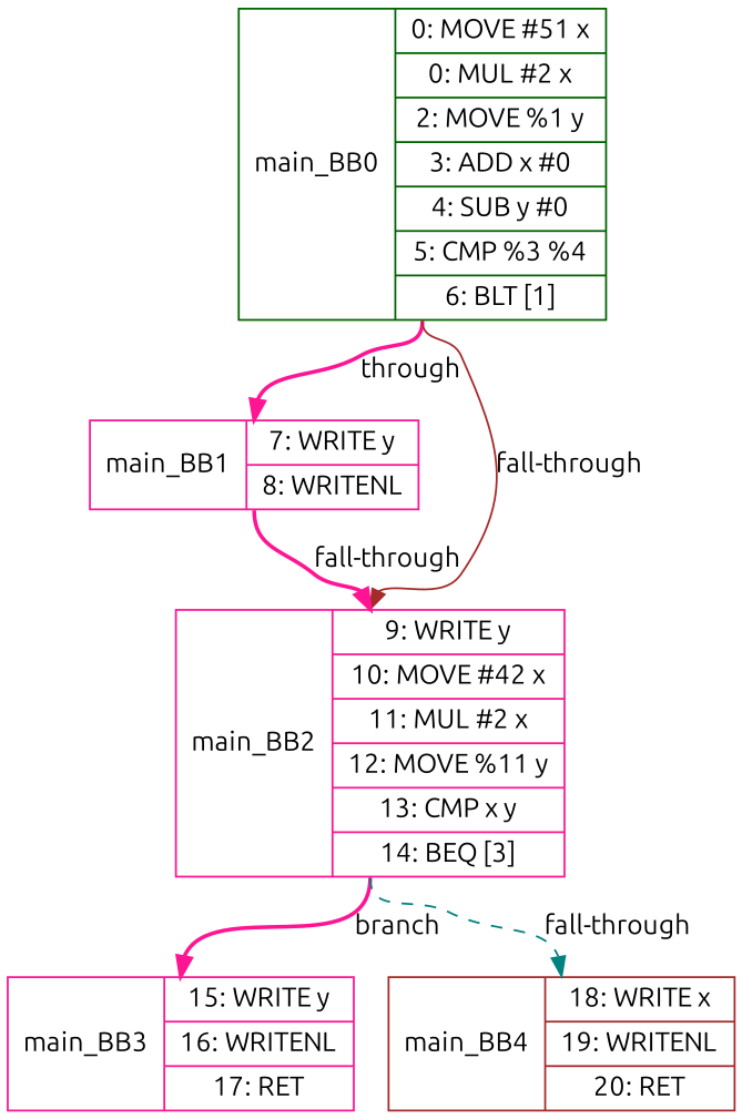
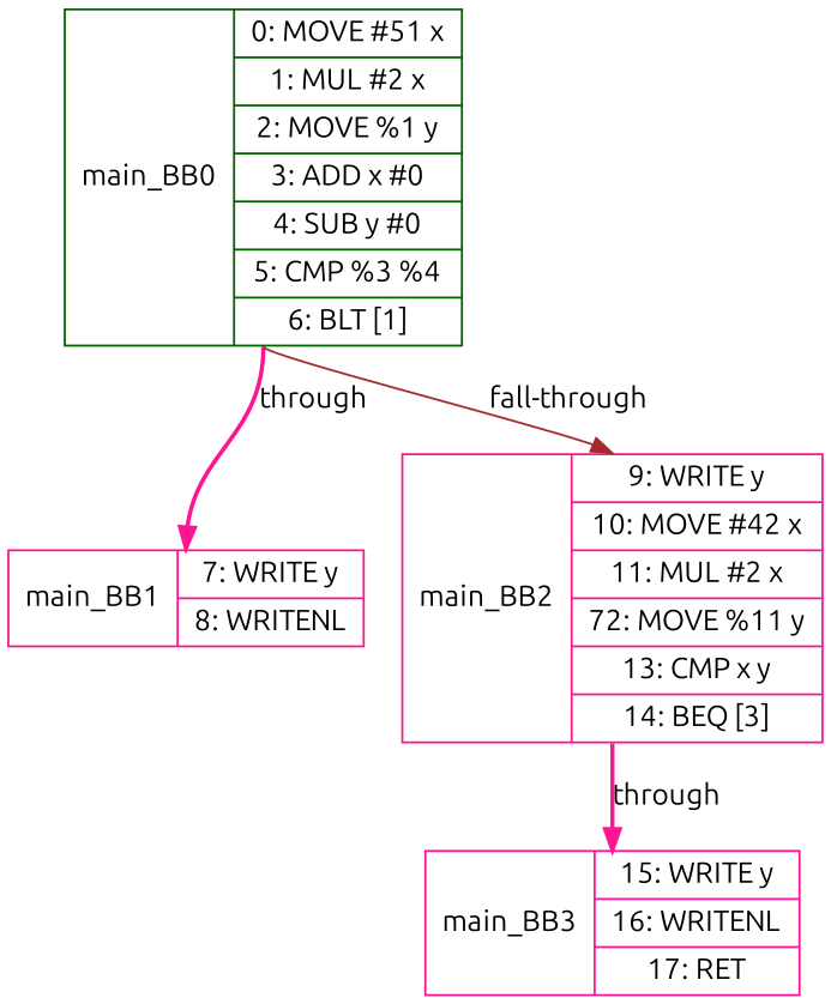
  digraph {
    fontname=Ubuntu
    node [color=deeppink fontname=Ubuntu shape=record]
    edge [color=deeppink fontname=Ubuntu headport=n style=bold tailport=s]
-   n1 [color=darkgreen label="<b>main_BB0| {0: MOVE #51 x|0: MUL #2 x|2: MOVE %1 y|3: ADD x #0|4: SUB y #0|5: CMP %3 %4|6: BLT [1]}"]
+   n1 [color=darkgreen label="<b>main_BB0| {0: MOVE #51 x|1: MUL #2 x|2: MOVE %1 y|3: ADD x #0|4: SUB y #0|5: CMP %3 %4|6: BLT [1]}"]
    n2 [label="<b>main_BB1| {7: WRITE y|8: WRITENL }"]
-   n3 [label="<b>main_BB2| {9: WRITE y|10: MOVE #42 x|11: MUL #2 x|12: MOVE %11 y|13: CMP x y|14: BEQ [3]}"]
+   n3 [label="<b>main_BB2| {9: WRITE y|10: MOVE #42 x|11: MUL #2 x|72: MOVE %11 y|13: CMP x y|14: BEQ [3]}"]
    n4 [label="<b>main_BB3| {15: WRITE y|16: WRITENL |17: RET }"]
-   n5 [color=brown label="<b>main_BB4| {18: WRITE x|19: WRITENL |20: RET }"]
    n1 -> n2 [label=through]
    n1 -> n3 [color=brown label="fall-through" style=solid]
-   n2 -> n3 [label="fall-through"]
-   n3 -> n4 [label=branch]
-   n3 -> n5 [color=teal label="fall-through" style=dashed]
+   n3 -> n4 [label=through]
  }
